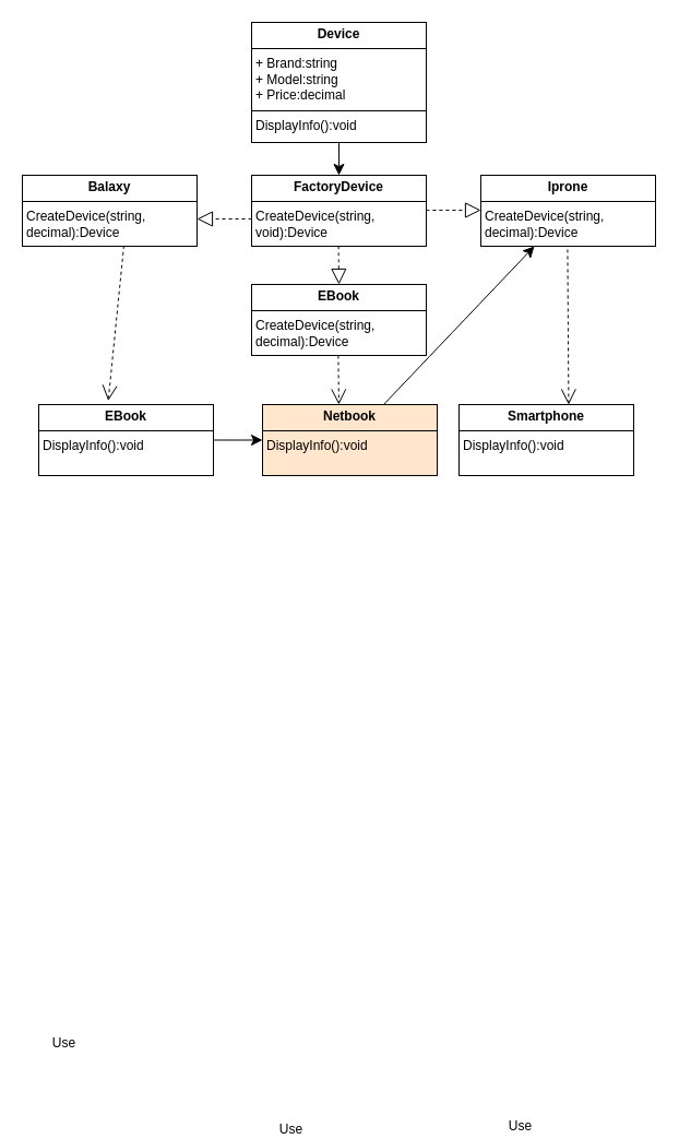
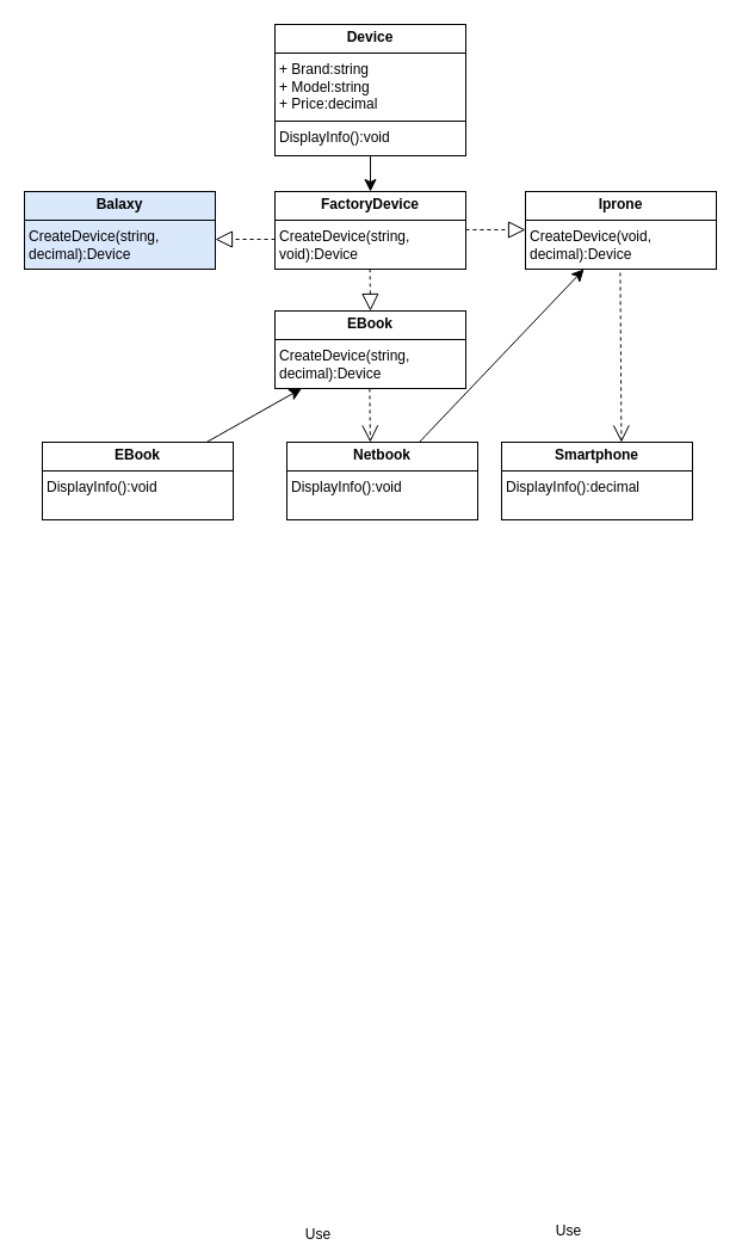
  <mxCell id="0" />
  <mxCell id="1" parent="0" />
  <mxCell id="2" style="edgeStyle=none;curved=1;rounded=0;orthogonalLoop=1;jettySize=auto;html=1;entryX=0.5;entryY=0;entryDx=0;entryDy=0;fontSize=12;startSize=8;endSize=8;" edge="1" parent="1" source="3" target="4"><mxGeometry relative="1" as="geometry" /></mxCell>
  <mxCell id="3" value="&lt;p style=&quot;margin:0px;margin-top:4px;text-align:center;&quot;&gt;&lt;b&gt;Device&lt;/b&gt;&lt;/p&gt;&lt;hr size=&quot;1&quot; style=&quot;border-style:solid;&quot;&gt;&lt;p style=&quot;margin:0px;margin-left:4px;&quot;&gt;+ Brand:string&lt;/p&gt;&lt;p style=&quot;margin:0px;margin-left:4px;&quot;&gt;+ Model:string&lt;/p&gt;&lt;p style=&quot;margin:0px;margin-left:4px;&quot;&gt;+ Price:decimal&lt;/p&gt;&lt;hr size=&quot;1&quot; style=&quot;border-style:solid;&quot;&gt;&lt;p style=&quot;margin:0px;margin-left:4px;&quot;&gt;DisplayInfo():void&lt;/p&gt;" style="verticalAlign=top;align=left;overflow=fill;html=1;whiteSpace=wrap;" vertex="1" parent="1"><mxGeometry x="230" y="20" width="160" height="110" as="geometry" /></mxCell>
  <mxCell id="4" value="&lt;p style=&quot;margin:0px;margin-top:4px;text-align:center;&quot;&gt;&lt;b&gt;FactoryDevice&lt;/b&gt;&lt;/p&gt;&lt;hr size=&quot;1&quot; style=&quot;border-style:solid;&quot;&gt;&lt;p style=&quot;margin:0px;margin-left:4px;&quot;&gt;CreateDevice(string, void):Device&lt;br&gt;&lt;/p&gt;&lt;hr size=&quot;1&quot; style=&quot;border-style:solid;&quot;&gt;&lt;p style=&quot;margin:0px;margin-left:4px;&quot;&gt;&lt;br&gt;&lt;/p&gt;" style="verticalAlign=top;align=left;overflow=fill;html=1;whiteSpace=wrap;" vertex="1" parent="1"><mxGeometry x="230" y="160" width="160" height="65" as="geometry" /></mxCell>
- <mxCell id="5" value="&lt;p style=&quot;margin:0px;margin-top:4px;text-align:center;&quot;&gt;&lt;b&gt;Balaxy&lt;/b&gt;&lt;/p&gt;&lt;hr size=&quot;1&quot; style=&quot;border-style:solid;&quot;&gt;&lt;p style=&quot;margin:0px;margin-left:4px;&quot;&gt;CreateDevice(string, decimal):Device&lt;br&gt;&lt;/p&gt;&lt;hr size=&quot;1&quot; style=&quot;border-style:solid;&quot;&gt;&lt;p style=&quot;margin:0px;margin-left:4px;&quot;&gt;&lt;br&gt;&lt;/p&gt;" style="verticalAlign=top;align=left;overflow=fill;html=1;whiteSpace=wrap;" vertex="1" parent="1"><mxGeometry x="20" y="160" width="160" height="65" as="geometry" /></mxCell>
+ <mxCell id="5" value="&lt;p style=&quot;margin:0px;margin-top:4px;text-align:center;&quot;&gt;&lt;b&gt;Balaxy&lt;/b&gt;&lt;/p&gt;&lt;hr size=&quot;1&quot; style=&quot;border-style:solid;&quot;&gt;&lt;p style=&quot;margin:0px;margin-left:4px;&quot;&gt;CreateDevice(string, decimal):Device&lt;br&gt;&lt;/p&gt;&lt;hr size=&quot;1&quot; style=&quot;border-style:solid;&quot;&gt;&lt;p style=&quot;margin:0px;margin-left:4px;&quot;&gt;&lt;br&gt;&lt;/p&gt;" style="verticalAlign=top;align=left;overflow=fill;html=1;whiteSpace=wrap;fillColor=#dae8fc;" vertex="1" parent="1"><mxGeometry x="20" y="160" width="160" height="65" as="geometry" /></mxCell>
  <mxCell id="6" value="&lt;p style=&quot;margin:0px;margin-top:4px;text-align:center;&quot;&gt;&lt;b&gt;EBook&lt;/b&gt;&lt;/p&gt;&lt;hr size=&quot;1&quot; style=&quot;border-style:solid;&quot;&gt;&lt;p style=&quot;margin:0px;margin-left:4px;&quot;&gt;CreateDevice(string, decimal):Device&lt;br&gt;&lt;/p&gt;&lt;hr size=&quot;1&quot; style=&quot;border-style:solid;&quot;&gt;&lt;p style=&quot;margin:0px;margin-left:4px;&quot;&gt;&lt;br&gt;&lt;/p&gt;" style="verticalAlign=top;align=left;overflow=fill;html=1;whiteSpace=wrap;" vertex="1" parent="1"><mxGeometry x="230" y="260" width="160" height="65" as="geometry" /></mxCell>
- <mxCell id="7" value="&lt;p style=&quot;margin:0px;margin-top:4px;text-align:center;&quot;&gt;&lt;b&gt;Iprone&lt;/b&gt;&lt;/p&gt;&lt;hr size=&quot;1&quot; style=&quot;border-style:solid;&quot;&gt;&lt;p style=&quot;margin:0px;margin-left:4px;&quot;&gt;CreateDevice(string, decimal):Device&lt;br&gt;&lt;/p&gt;&lt;hr size=&quot;1&quot; style=&quot;border-style:solid;&quot;&gt;&lt;p style=&quot;margin:0px;margin-left:4px;&quot;&gt;&lt;br&gt;&lt;/p&gt;" style="verticalAlign=top;align=left;overflow=fill;html=1;whiteSpace=wrap;" vertex="1" parent="1"><mxGeometry x="440" y="160" width="160" height="65" as="geometry" /></mxCell>
- <mxCell id="8" style="edgeStyle=none;curved=1;rounded=0;orthogonalLoop=1;jettySize=auto;html=1;entryX=0;entryY=0.5;entryDx=0;entryDy=0;fontSize=12;startSize=8;endSize=8;" edge="1" parent="1" source="9" target="11"><mxGeometry relative="1" as="geometry" /></mxCell>
+ <mxCell id="7" value="&lt;p style=&quot;margin:0px;margin-top:4px;text-align:center;&quot;&gt;&lt;b&gt;Iprone&lt;/b&gt;&lt;/p&gt;&lt;hr size=&quot;1&quot; style=&quot;border-style:solid;&quot;&gt;&lt;p style=&quot;margin:0px;margin-left:4px;&quot;&gt;CreateDevice(void, decimal):Device&lt;br&gt;&lt;/p&gt;&lt;hr size=&quot;1&quot; style=&quot;border-style:solid;&quot;&gt;&lt;p style=&quot;margin:0px;margin-left:4px;&quot;&gt;&lt;br&gt;&lt;/p&gt;" style="verticalAlign=top;align=left;overflow=fill;html=1;whiteSpace=wrap;" vertex="1" parent="1"><mxGeometry x="440" y="160" width="160" height="65" as="geometry" /></mxCell>
+ <mxCell id="8" style="edgeStyle=none;curved=1;rounded=0;orthogonalLoop=1;jettySize=auto;html=1;fontSize=12;startSize=8;endSize=8;" edge="1" parent="1" source="9" target="6"><mxGeometry relative="1" as="geometry" /></mxCell>
  <mxCell id="9" value="&lt;p style=&quot;margin:0px;margin-top:4px;text-align:center;&quot;&gt;&lt;b&gt;EBook&lt;/b&gt;&lt;/p&gt;&lt;hr size=&quot;1&quot; style=&quot;border-style:solid;&quot;&gt;&lt;p style=&quot;margin:0px;margin-left:4px;&quot;&gt;DisplayInfo():void&lt;/p&gt;&lt;p style=&quot;margin:0px;margin-left:4px;&quot;&gt;&lt;br&gt;&lt;/p&gt;" style="verticalAlign=top;align=left;overflow=fill;html=1;whiteSpace=wrap;" vertex="1" parent="1"><mxGeometry x="35" y="370" width="160" height="65" as="geometry" /></mxCell>
  <mxCell id="10" style="edgeStyle=none;curved=1;rounded=0;orthogonalLoop=1;jettySize=auto;html=1;fontSize=12;startSize=8;endSize=8;" edge="1" parent="1" source="11" target="7"><mxGeometry relative="1" as="geometry" /></mxCell>
- <mxCell id="11" value="&lt;p style=&quot;margin:0px;margin-top:4px;text-align:center;&quot;&gt;&lt;b&gt;Netbook&lt;/b&gt;&lt;/p&gt;&lt;hr size=&quot;1&quot; style=&quot;border-style:solid;&quot;&gt;&lt;p style=&quot;margin:0px;margin-left:4px;&quot;&gt;DisplayInfo():void&lt;/p&gt;&lt;p style=&quot;margin:0px;margin-left:4px;&quot;&gt;&lt;br&gt;&lt;/p&gt;" style="verticalAlign=top;align=left;overflow=fill;html=1;whiteSpace=wrap;fillColor=#ffe6cc;" vertex="1" parent="1"><mxGeometry x="240" y="370" width="160" height="65" as="geometry" /></mxCell>
- <mxCell id="12" value="&lt;p style=&quot;margin:0px;margin-top:4px;text-align:center;&quot;&gt;&lt;b&gt;Smartphone&lt;/b&gt;&lt;/p&gt;&lt;hr size=&quot;1&quot; style=&quot;border-style:solid;&quot;&gt;&lt;p style=&quot;margin:0px;margin-left:4px;&quot;&gt;DisplayInfo():void&lt;/p&gt;&lt;p style=&quot;margin:0px;margin-left:4px;&quot;&gt;&lt;br&gt;&lt;/p&gt;" style="verticalAlign=top;align=left;overflow=fill;html=1;whiteSpace=wrap;" vertex="1" parent="1"><mxGeometry x="420" y="370" width="160" height="65" as="geometry" /></mxCell>
+ <mxCell id="11" value="&lt;p style=&quot;margin:0px;margin-top:4px;text-align:center;&quot;&gt;&lt;b&gt;Netbook&lt;/b&gt;&lt;/p&gt;&lt;hr size=&quot;1&quot; style=&quot;border-style:solid;&quot;&gt;&lt;p style=&quot;margin:0px;margin-left:4px;&quot;&gt;DisplayInfo():void&lt;/p&gt;&lt;p style=&quot;margin:0px;margin-left:4px;&quot;&gt;&lt;br&gt;&lt;/p&gt;" style="verticalAlign=top;align=left;overflow=fill;html=1;whiteSpace=wrap;" vertex="1" parent="1"><mxGeometry x="240" y="370" width="160" height="65" as="geometry" /></mxCell>
+ <mxCell id="12" value="&lt;p style=&quot;margin:0px;margin-top:4px;text-align:center;&quot;&gt;&lt;b&gt;Smartphone&lt;/b&gt;&lt;/p&gt;&lt;hr size=&quot;1&quot; style=&quot;border-style:solid;&quot;&gt;&lt;p style=&quot;margin:0px;margin-left:4px;&quot;&gt;DisplayInfo():decimal&lt;/p&gt;&lt;p style=&quot;margin:0px;margin-left:4px;&quot;&gt;&lt;br&gt;&lt;/p&gt;" style="verticalAlign=top;align=left;overflow=fill;html=1;whiteSpace=wrap;" vertex="1" parent="1"><mxGeometry x="420" y="370" width="160" height="65" as="geometry" /></mxCell>
  <mxCell id="13" value="" style="endArrow=block;dashed=1;endFill=0;endSize=12;html=1;rounded=0;fontSize=12;curved=1;" edge="1" parent="1"><mxGeometry width="160" relative="1" as="geometry"><mxPoint x="390" y="192" as="sourcePoint" /><mxPoint x="440" y="192" as="targetPoint" /></mxGeometry></mxCell>
  <mxCell id="14" value="" style="endArrow=block;dashed=1;endFill=0;endSize=12;html=1;rounded=0;fontSize=12;curved=1;" edge="1" parent="1"><mxGeometry width="160" relative="1" as="geometry"><mxPoint x="230" y="200" as="sourcePoint" /><mxPoint x="180" y="200" as="targetPoint" /></mxGeometry></mxCell>
  <mxCell id="15" value="" style="endArrow=block;dashed=1;endFill=0;endSize=12;html=1;rounded=0;fontSize=12;curved=1;" edge="1" parent="1"><mxGeometry width="160" relative="1" as="geometry"><mxPoint x="309.64" y="225" as="sourcePoint" /><mxPoint x="310" y="260" as="targetPoint" /></mxGeometry></mxCell>
- <mxCell id="16" value="Use" style="endArrow=open;endSize=12;dashed=1;html=1;rounded=0;fontSize=12;curved=1;entryX=0.398;entryY=-0.054;entryDx=0;entryDy=0;entryPerimeter=0;exitX=0.581;exitY=0.992;exitDx=0;exitDy=0;exitPerimeter=0;" edge="1" parent="1" source="5" target="9"><mxGeometry x="1" y="-675" width="160" relative="1" as="geometry"><mxPoint x="110" y="225" as="sourcePoint" /><mxPoint x="110" y="325" as="targetPoint" /><mxPoint x="631" y="656" as="offset" /></mxGeometry></mxCell>
  <mxCell id="17" value="Use" style="endArrow=open;endSize=12;dashed=1;html=1;rounded=0;fontSize=12;curved=1;exitX=0.581;exitY=0.992;exitDx=0;exitDy=0;exitPerimeter=0;" edge="1" parent="1"><mxGeometry x="1" y="-675" width="160" relative="1" as="geometry"><mxPoint x="309.37" y="325" as="sourcePoint" /><mxPoint x="309.93" y="370" as="targetPoint" /><mxPoint x="631" y="656" as="offset" /></mxGeometry></mxCell>
  <mxCell id="18" value="Use" style="endArrow=open;endSize=12;dashed=1;html=1;rounded=0;fontSize=12;curved=1;entryX=0.398;entryY=-0.054;entryDx=0;entryDy=0;entryPerimeter=0;exitX=0.581;exitY=0.992;exitDx=0;exitDy=0;exitPerimeter=0;" edge="1" parent="1"><mxGeometry x="1" y="-675" width="160" relative="1" as="geometry"><mxPoint x="519.44" y="228" as="sourcePoint" /><mxPoint x="520.44" y="370" as="targetPoint" /><mxPoint x="631" y="656" as="offset" /></mxGeometry></mxCell>
